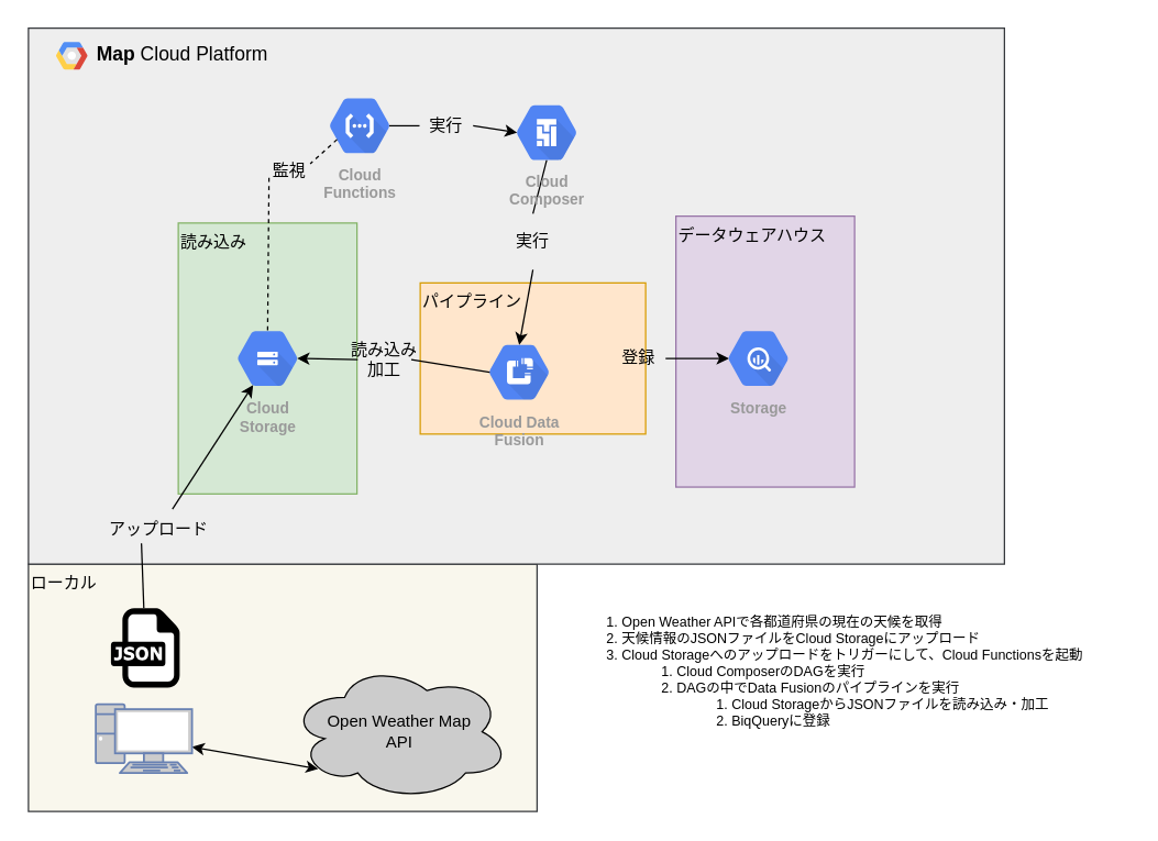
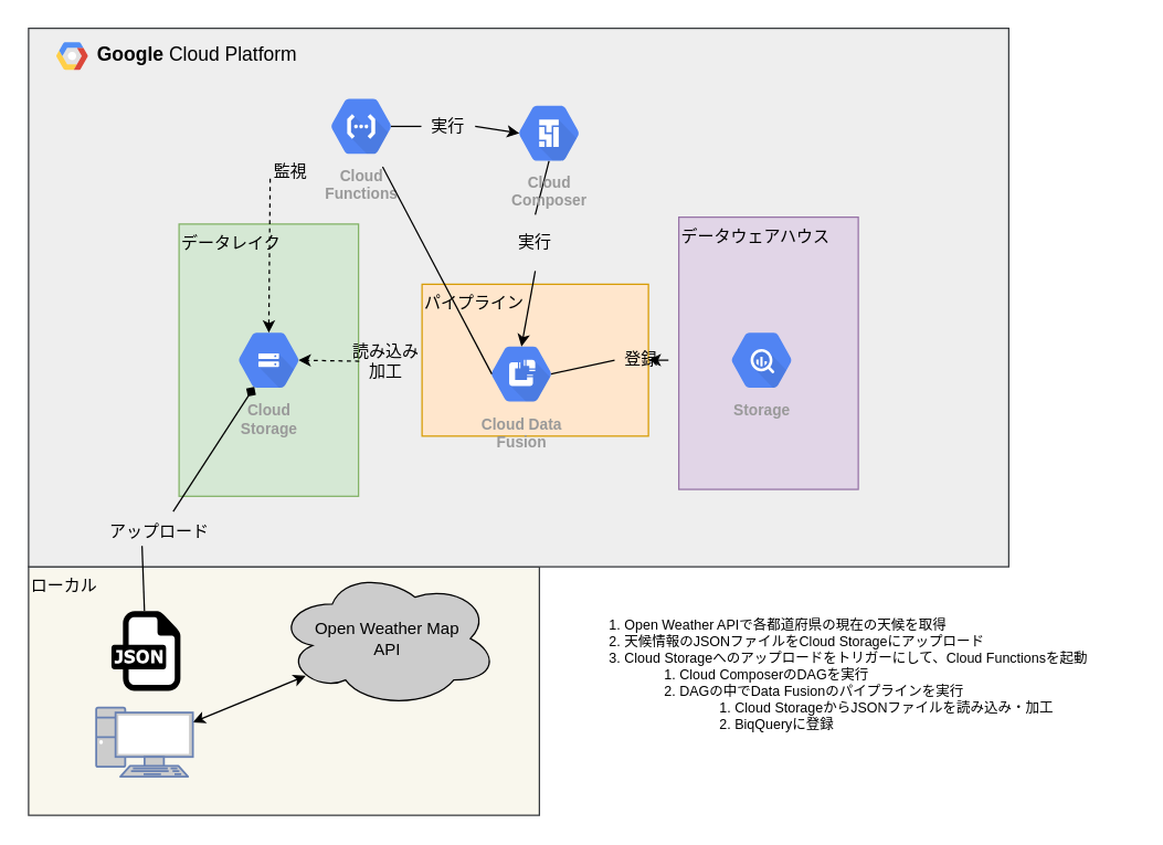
  <mxCell id="0" />
  <mxCell id="1" parent="0" />
  <mxCell id="2" value="&lt;font color=&quot;#000000&quot;&gt;ローカル&lt;/font&gt;" style="rounded=0;whiteSpace=wrap;html=1;fillColor=#f9f7ed;strokeColor=#36393d;align=left;labelPosition=center;verticalLabelPosition=middle;verticalAlign=top;" parent="1" vertex="1"><mxGeometry x="20" y="410" width="370" height="180" as="geometry" /></mxCell>
- <mxCell id="3" value="&lt;b&gt;Map &lt;/b&gt;Cloud Platform" style="fillColor=#eeeeee;strokeColor=#36393d;shadow=0;fontSize=14;align=left;spacing=10;9E9E9E;verticalAlign=top;spacingTop=-4;fontStyle=0;spacingLeft=40;html=1;" parent="1" vertex="1"><mxGeometry x="20" y="20" width="710" height="390" as="geometry" /></mxCell>
+ <mxCell id="3" value="&lt;b&gt;Google &lt;/b&gt;Cloud Platform" style="fillColor=#eeeeee;strokeColor=#36393d;shadow=0;fontSize=14;align=left;spacing=10;9E9E9E;verticalAlign=top;spacingTop=-4;fontStyle=0;spacingLeft=40;html=1;" parent="1" vertex="1"><mxGeometry x="20" y="20" width="710" height="390" as="geometry" /></mxCell>
  <mxCell id="4" value="" style="shape=mxgraph.gcp2.google_cloud_platform;fillColor=#F6F6F6;strokeColor=none;shadow=0;gradientColor=none;" parent="3" vertex="1"><mxGeometry width="23" height="20" relative="1" as="geometry"><mxPoint x="20" y="10" as="offset" /></mxGeometry></mxCell>
  <mxCell id="5" style="edgeStyle=none;html=1;exitX=0.825;exitY=0.5;exitDx=0;exitDy=0;exitPerimeter=0;fontColor=#000000;strokeColor=#000000;entryX=0.175;entryY=0.5;entryDx=0;entryDy=0;entryPerimeter=0;startArrow=none;" parent="3" source="13" target="20" edge="1"><mxGeometry relative="1" as="geometry"><mxPoint x="434" y="70.8" as="targetPoint" /></mxGeometry></mxCell>
  <mxCell id="6" value="Cloud&#10;Functions" style="sketch=0;html=1;fillColor=#5184F3;strokeColor=none;verticalAlign=top;labelPosition=center;verticalLabelPosition=bottom;align=center;spacingTop=-6;fontSize=11;fontStyle=1;fontColor=#999999;shape=mxgraph.gcp2.hexIcon;prIcon=cloud_functions" parent="3" vertex="1"><mxGeometry x="208" y="41.8" width="66" height="58.5" as="geometry" /></mxCell>
  <mxCell id="7" value="&lt;font color=&quot;#000000&quot;&gt;パイプライン&lt;/font&gt;" style="rounded=0;whiteSpace=wrap;html=1;fillColor=#ffe6cc;strokeColor=#d79b00;align=left;labelPosition=center;verticalLabelPosition=middle;verticalAlign=top;" parent="3" vertex="1"><mxGeometry x="285" y="185.38" width="164" height="110" as="geometry" /></mxCell>
- <mxCell id="8" value="&lt;div&gt;&lt;span&gt;読み込み&lt;/span&gt;&lt;/div&gt;" style="rounded=0;whiteSpace=wrap;html=1;fillColor=#d5e8d4;strokeColor=#82b366;align=left;labelPosition=center;verticalLabelPosition=middle;verticalAlign=top;fontColor=#000000;" parent="3" vertex="1"><mxGeometry x="109" y="141.8" width="130" height="197.154" as="geometry" /></mxCell>
+ <mxCell id="8" value="&lt;div&gt;&lt;span&gt;データレイク&lt;/span&gt;&lt;/div&gt;" style="rounded=0;whiteSpace=wrap;html=1;fillColor=#d5e8d4;strokeColor=#82b366;align=left;labelPosition=center;verticalLabelPosition=middle;verticalAlign=top;fontColor=#000000;" parent="3" vertex="1"><mxGeometry x="109" y="141.8" width="130" height="197.154" as="geometry" /></mxCell>
  <mxCell id="9" value="Cloud&#10;Storage" style="sketch=0;html=1;fillColor=#5184F3;strokeColor=none;verticalAlign=top;labelPosition=center;verticalLabelPosition=bottom;align=center;spacingTop=-6;fontSize=11;fontStyle=1;fontColor=#999999;shape=mxgraph.gcp2.hexIcon;prIcon=cloud_storage" parent="3" vertex="1"><mxGeometry x="141" y="211.13" width="66" height="58.5" as="geometry" /></mxCell>
- <mxCell id="10" style="edgeStyle=none;html=1;exitX=0.175;exitY=0.5;exitDx=0;exitDy=0;exitPerimeter=0;entryX=0.825;entryY=0.5;entryDx=0;entryDy=0;entryPerimeter=0;fontColor=#000000;strokeColor=#000000;startArrow=none;" parent="3" source="21" target="9" edge="1"><mxGeometry relative="1" as="geometry" /></mxCell>
+ <mxCell id="10" style="edgeStyle=none;html=1;exitX=0.175;exitY=0.5;exitDx=0;exitDy=0;exitPerimeter=0;entryX=0.825;entryY=0.5;entryDx=0;entryDy=0;entryPerimeter=0;fontColor=#000000;strokeColor=#000000;startArrow=none;dashed=1;" parent="3" source="21" target="9" edge="1"><mxGeometry relative="1" as="geometry" /></mxCell>
  <mxCell id="11" value="Cloud Data&#10;Fusion" style="sketch=0;html=1;fillColor=#5184F3;strokeColor=none;verticalAlign=top;labelPosition=center;verticalLabelPosition=bottom;align=center;spacingTop=-6;fontSize=11;fontStyle=1;fontColor=#999999;shape=mxgraph.gcp2.hexIcon;prIcon=cloud_data_fusion" parent="3" vertex="1"><mxGeometry x="324" y="221.13" width="66" height="58.5" as="geometry" /></mxCell>
  <mxCell id="12" style="edgeStyle=none;html=1;exitX=0.5;exitY=0.84;exitDx=0;exitDy=0;exitPerimeter=0;entryX=0.5;entryY=0.16;entryDx=0;entryDy=0;entryPerimeter=0;fontColor=#000000;strokeColor=#000000;startArrow=none;" parent="3" source="18" target="11" edge="1"><mxGeometry relative="1" as="geometry" /></mxCell>
  <mxCell id="13" value="実行" style="text;html=1;strokeColor=none;fillColor=none;align=center;verticalAlign=middle;whiteSpace=wrap;rounded=0;labelBackgroundColor=none;fontColor=#000000;" parent="3" vertex="1"><mxGeometry x="274" y="41.05" width="60" height="60" as="geometry" /></mxCell>
  <mxCell id="14" value="" style="edgeStyle=none;html=1;exitX=0.825;exitY=0.5;exitDx=0;exitDy=0;exitPerimeter=0;fontColor=#000000;strokeColor=#000000;entryX=0.175;entryY=0.5;entryDx=0;entryDy=0;entryPerimeter=0;endArrow=none;" parent="3" source="6" target="13" edge="1"><mxGeometry relative="1" as="geometry"><mxPoint x="328.45" y="131.05" as="sourcePoint" /><mxPoint x="437.55" y="131.05" as="targetPoint" /></mxGeometry></mxCell>
  <mxCell id="15" value="監視" style="text;html=1;strokeColor=none;fillColor=none;align=center;verticalAlign=middle;whiteSpace=wrap;rounded=0;labelBackgroundColor=none;fontColor=#000000;" parent="3" vertex="1"><mxGeometry x="160" y="88.8" width="60" height="30" as="geometry" /></mxCell>
- <mxCell id="16" value="" style="edgeStyle=none;html=1;exitX=0.25;exitY=0.67;exitDx=0;exitDy=0;exitPerimeter=0;entryX=0.75;entryY=0.33;entryDx=0;entryDy=0;entryPerimeter=0;fontColor=#000000;strokeColor=#000000;dashed=1;endArrow=none;" parent="3" source="6" target="15" edge="1"><mxGeometry relative="1" as="geometry"><mxPoint x="290.5" y="140.995" as="sourcePoint" /><mxPoint x="205.5" y="290.435" as="targetPoint" /></mxGeometry></mxCell>
- <mxCell id="17" style="edgeStyle=none;html=1;exitX=0.25;exitY=0.67;exitDx=0;exitDy=0;exitPerimeter=0;entryX=0.5;entryY=0.16;entryDx=0;entryDy=0;entryPerimeter=0;fontColor=#000000;strokeColor=#000000;dashed=1;startArrow=none;endArrow=none;" parent="3" source="15" target="9" edge="1"><mxGeometry relative="1" as="geometry" /></mxCell>
+ <mxCell id="17" style="edgeStyle=none;html=1;exitX=0.25;exitY=0.67;exitDx=0;exitDy=0;exitPerimeter=0;entryX=0.5;entryY=0.16;entryDx=0;entryDy=0;entryPerimeter=0;fontColor=#000000;strokeColor=#000000;dashed=1;startArrow=none;" parent="3" source="15" target="9" edge="1"><mxGeometry relative="1" as="geometry" /></mxCell>
  <mxCell id="18" value="実行" style="text;html=1;strokeColor=none;fillColor=none;align=center;verticalAlign=middle;whiteSpace=wrap;rounded=0;labelBackgroundColor=none;fontColor=#000000;" parent="3" vertex="1"><mxGeometry x="337" y="125.38" width="60" height="60" as="geometry" /></mxCell>
  <mxCell id="19" value="" style="edgeStyle=none;html=1;exitX=0.5;exitY=0.84;exitDx=0;exitDy=0;exitPerimeter=0;entryX=0.5;entryY=0.16;entryDx=0;entryDy=0;entryPerimeter=0;fontColor=#000000;strokeColor=#000000;endArrow=none;" parent="3" source="20" target="18" edge="1"><mxGeometry relative="1" as="geometry"><mxPoint x="459" y="150.94" as="sourcePoint" /><mxPoint x="429" y="280.49" as="targetPoint" /></mxGeometry></mxCell>
  <mxCell id="20" value="Cloud&#10;Composer" style="sketch=0;html=1;fillColor=#5184F3;strokeColor=none;verticalAlign=top;labelPosition=center;verticalLabelPosition=bottom;align=center;spacingTop=-6;fontSize=11;fontStyle=1;fontColor=#999999;shape=mxgraph.gcp2.hexIcon;prIcon=cloud_composer" parent="3" vertex="1"><mxGeometry x="344" y="46.8" width="66" height="58.5" as="geometry" /></mxCell>
  <mxCell id="21" value="読み込み&lt;br&gt;加工" style="text;html=1;strokeColor=none;fillColor=none;align=center;verticalAlign=middle;whiteSpace=wrap;rounded=0;labelBackgroundColor=none;fontColor=#000000;" parent="3" vertex="1"><mxGeometry x="229" y="211.13" width="60" height="60" as="geometry" /></mxCell>
- <mxCell id="22" value="" style="edgeStyle=none;html=1;exitX=0.175;exitY=0.5;exitDx=0;exitDy=0;exitPerimeter=0;entryX=0.825;entryY=0.5;entryDx=0;entryDy=0;entryPerimeter=0;fontColor=#000000;strokeColor=#000000;endArrow=none;" parent="3" source="11" target="21" edge="1"><mxGeometry relative="1" as="geometry"><mxPoint x="393.55" y="300.38" as="sourcePoint" /><mxPoint x="210.45" y="300.38" as="targetPoint" /></mxGeometry></mxCell>
+ <mxCell id="22" value="" style="edgeStyle=none;html=1;exitX=0.175;exitY=0.5;exitDx=0;exitDy=0;exitPerimeter=0;fontColor=#000000;strokeColor=#000000;endArrow=none;" parent="3" source="11" target="6" edge="1"><mxGeometry relative="1" as="geometry"><mxPoint x="393.55" y="300.38" as="sourcePoint" /><mxPoint x="210.45" y="300.38" as="targetPoint" /></mxGeometry></mxCell>
  <mxCell id="23" value="&lt;div&gt;&lt;span&gt;&lt;font color=&quot;#000000&quot;&gt;データウェアハウス&lt;/font&gt;&lt;/span&gt;&lt;/div&gt;" style="rounded=0;whiteSpace=wrap;html=1;fillColor=#e1d5e7;strokeColor=#9673a6;align=left;labelPosition=center;verticalLabelPosition=middle;verticalAlign=top;" parent="3" vertex="1"><mxGeometry x="471" y="136.8" width="130" height="197.154" as="geometry" /></mxCell>
  <mxCell id="24" value="Storage" style="sketch=0;html=1;fillColor=#5184F3;strokeColor=none;verticalAlign=top;labelPosition=center;verticalLabelPosition=bottom;align=center;spacingTop=-6;fontSize=11;fontStyle=1;fontColor=#999999;shape=mxgraph.gcp2.hexIcon;prIcon=bigquery" parent="3" vertex="1"><mxGeometry x="498" y="211.13" width="66" height="58.5" as="geometry" /></mxCell>
- <mxCell id="25" style="edgeStyle=none;html=1;exitX=0.825;exitY=0.5;exitDx=0;exitDy=0;exitPerimeter=0;entryX=0.175;entryY=0.5;entryDx=0;entryDy=0;entryPerimeter=0;fontColor=#000000;strokeColor=#000000;startArrow=none;" parent="3" source="26" target="24" edge="1"><mxGeometry relative="1" as="geometry" /></mxCell>
+ <mxCell id="25" style="edgeStyle=none;html=1;exitX=0.825;exitY=0.5;exitDx=0;exitDy=0;exitPerimeter=0;fontColor=#000000;strokeColor=#000000;startArrow=none;" parent="3" source="26" target="7" edge="1"><mxGeometry relative="1" as="geometry" /></mxCell>
  <mxCell id="26" value="登録" style="text;html=1;strokeColor=none;fillColor=none;align=center;verticalAlign=middle;whiteSpace=wrap;rounded=0;labelBackgroundColor=none;fontColor=#000000;" parent="3" vertex="1"><mxGeometry x="414" y="210.38" width="60" height="60" as="geometry" /></mxCell>
+ <mxCell id="27" value="" style="edgeStyle=none;html=1;exitX=0.825;exitY=0.5;exitDx=0;exitDy=0;exitPerimeter=0;entryX=0.175;entryY=0.5;entryDx=0;entryDy=0;entryPerimeter=0;fontColor=#000000;strokeColor=#000000;endArrow=none;" parent="3" source="11" target="26" edge="1"><mxGeometry relative="1" as="geometry"><mxPoint x="398.45" y="300.38" as="sourcePoint" /><mxPoint x="542.55" y="300.38" as="targetPoint" /></mxGeometry></mxCell>
  <mxCell id="28" value="アップロード" style="text;html=1;strokeColor=none;fillColor=none;align=center;verticalAlign=middle;whiteSpace=wrap;rounded=0;labelBackgroundColor=none;fontColor=#000000;" parent="3" vertex="1"><mxGeometry x="55" y="350" width="80" height="30" as="geometry" /></mxCell>
- <mxCell id="29" style="edgeStyle=none;html=1;fontColor=#000000;startArrow=none;startFill=1;strokeColor=#000000;entryX=0.34;entryY=0.83;entryDx=0;entryDy=0;entryPerimeter=0;" parent="3" source="28" target="9" edge="1"><mxGeometry relative="1" as="geometry" /></mxCell>
+ <mxCell id="29" style="edgeStyle=none;html=1;fontColor=#000000;startArrow=none;startFill=1;strokeColor=#000000;entryX=0.34;entryY=0.83;entryDx=0;entryDy=0;entryPerimeter=0;endArrow=diamond;" parent="3" source="28" target="9" edge="1"><mxGeometry relative="1" as="geometry" /></mxCell>
  <mxCell id="30" style="edgeStyle=none;html=1;entryX=0.13;entryY=0.77;entryDx=0;entryDy=0;entryPerimeter=0;fontColor=#000000;strokeColor=#000000;startArrow=classic;startFill=1;" parent="1" source="31" target="32" edge="1"><mxGeometry relative="1" as="geometry" /></mxCell>
  <mxCell id="31" value="" style="fontColor=#0066CC;verticalAlign=top;verticalLabelPosition=bottom;labelPosition=center;align=center;html=1;outlineConnect=0;fillColor=#CCCCCC;strokeColor=#6881B3;gradientColor=none;gradientDirection=north;strokeWidth=2;shape=mxgraph.networks.pc;labelBackgroundColor=none;" parent="1" vertex="1"><mxGeometry x="69" y="512" width="70" height="50" as="geometry" /></mxCell>
- <mxCell id="32" value="Open Weather Map&lt;br&gt;API" style="ellipse;shape=cloud;whiteSpace=wrap;html=1;labelBackgroundColor=none;fontColor=#000000;fillColor=#CCCCCC;" parent="1" vertex="1"><mxGeometry x="210" y="482" width="160" height="100" as="geometry" /></mxCell>
+ <mxCell id="32" value="Open Weather Map&lt;br&gt;API" style="ellipse;shape=cloud;whiteSpace=wrap;html=1;labelBackgroundColor=none;fontColor=#000000;fillColor=#CCCCCC;" parent="1" vertex="1"><mxGeometry x="200" y="412" width="160" height="100" as="geometry" /></mxCell>
  <mxCell id="33" value="" style="dashed=0;outlineConnect=0;html=1;align=center;labelPosition=center;verticalLabelPosition=bottom;verticalAlign=top;shape=mxgraph.weblogos.json;labelBackgroundColor=none;fontColor=#000000;fillColor=#CCCCCC;" parent="1" vertex="1"><mxGeometry x="80" y="442" width="50" height="57.9" as="geometry" /></mxCell>
  <mxCell id="34" value="" style="edgeStyle=none;html=1;fontColor=#000000;startArrow=none;startFill=0;strokeColor=#000000;entryX=0.34;entryY=0.83;entryDx=0;entryDy=0;entryPerimeter=0;endArrow=none;" parent="1" source="33" target="28" edge="1"><mxGeometry relative="1" as="geometry"><mxPoint x="124.036" y="470" as="sourcePoint" /><mxPoint x="183.44" y="279.685" as="targetPoint" /></mxGeometry></mxCell>
  <mxCell id="35" value="&lt;ol style=&quot;font-size: 10px&quot;&gt;&lt;li&gt;Open Weather APIで各都道府県の現在の天候を取得&lt;/li&gt;&lt;li&gt;天候情報のJSONファイルをCloud Storageにアップロード&lt;/li&gt;&lt;li&gt;Cloud Storageへのアップロードをトリガーにして、Cloud Functionsを起動&lt;/li&gt;&lt;ol&gt;&lt;li&gt;Cloud ComposerのDAGを実行&lt;/li&gt;&lt;li&gt;DAGの中でData Fusionのパイプラインを実行&lt;/li&gt;&lt;ol&gt;&lt;li&gt;Cloud StorageからJSONファイルを読み込み・加工&lt;/li&gt;&lt;li&gt;BiqQueryに登録&lt;/li&gt;&lt;/ol&gt;&lt;/ol&gt;&lt;/ol&gt;" style="text;html=1;strokeColor=none;fillColor=none;align=left;verticalAlign=top;whiteSpace=wrap;rounded=0;labelBackgroundColor=none;fontColor=#000000;" parent="1" vertex="1"><mxGeometry x="410" y="430" width="410" height="160" as="geometry" /></mxCell>
